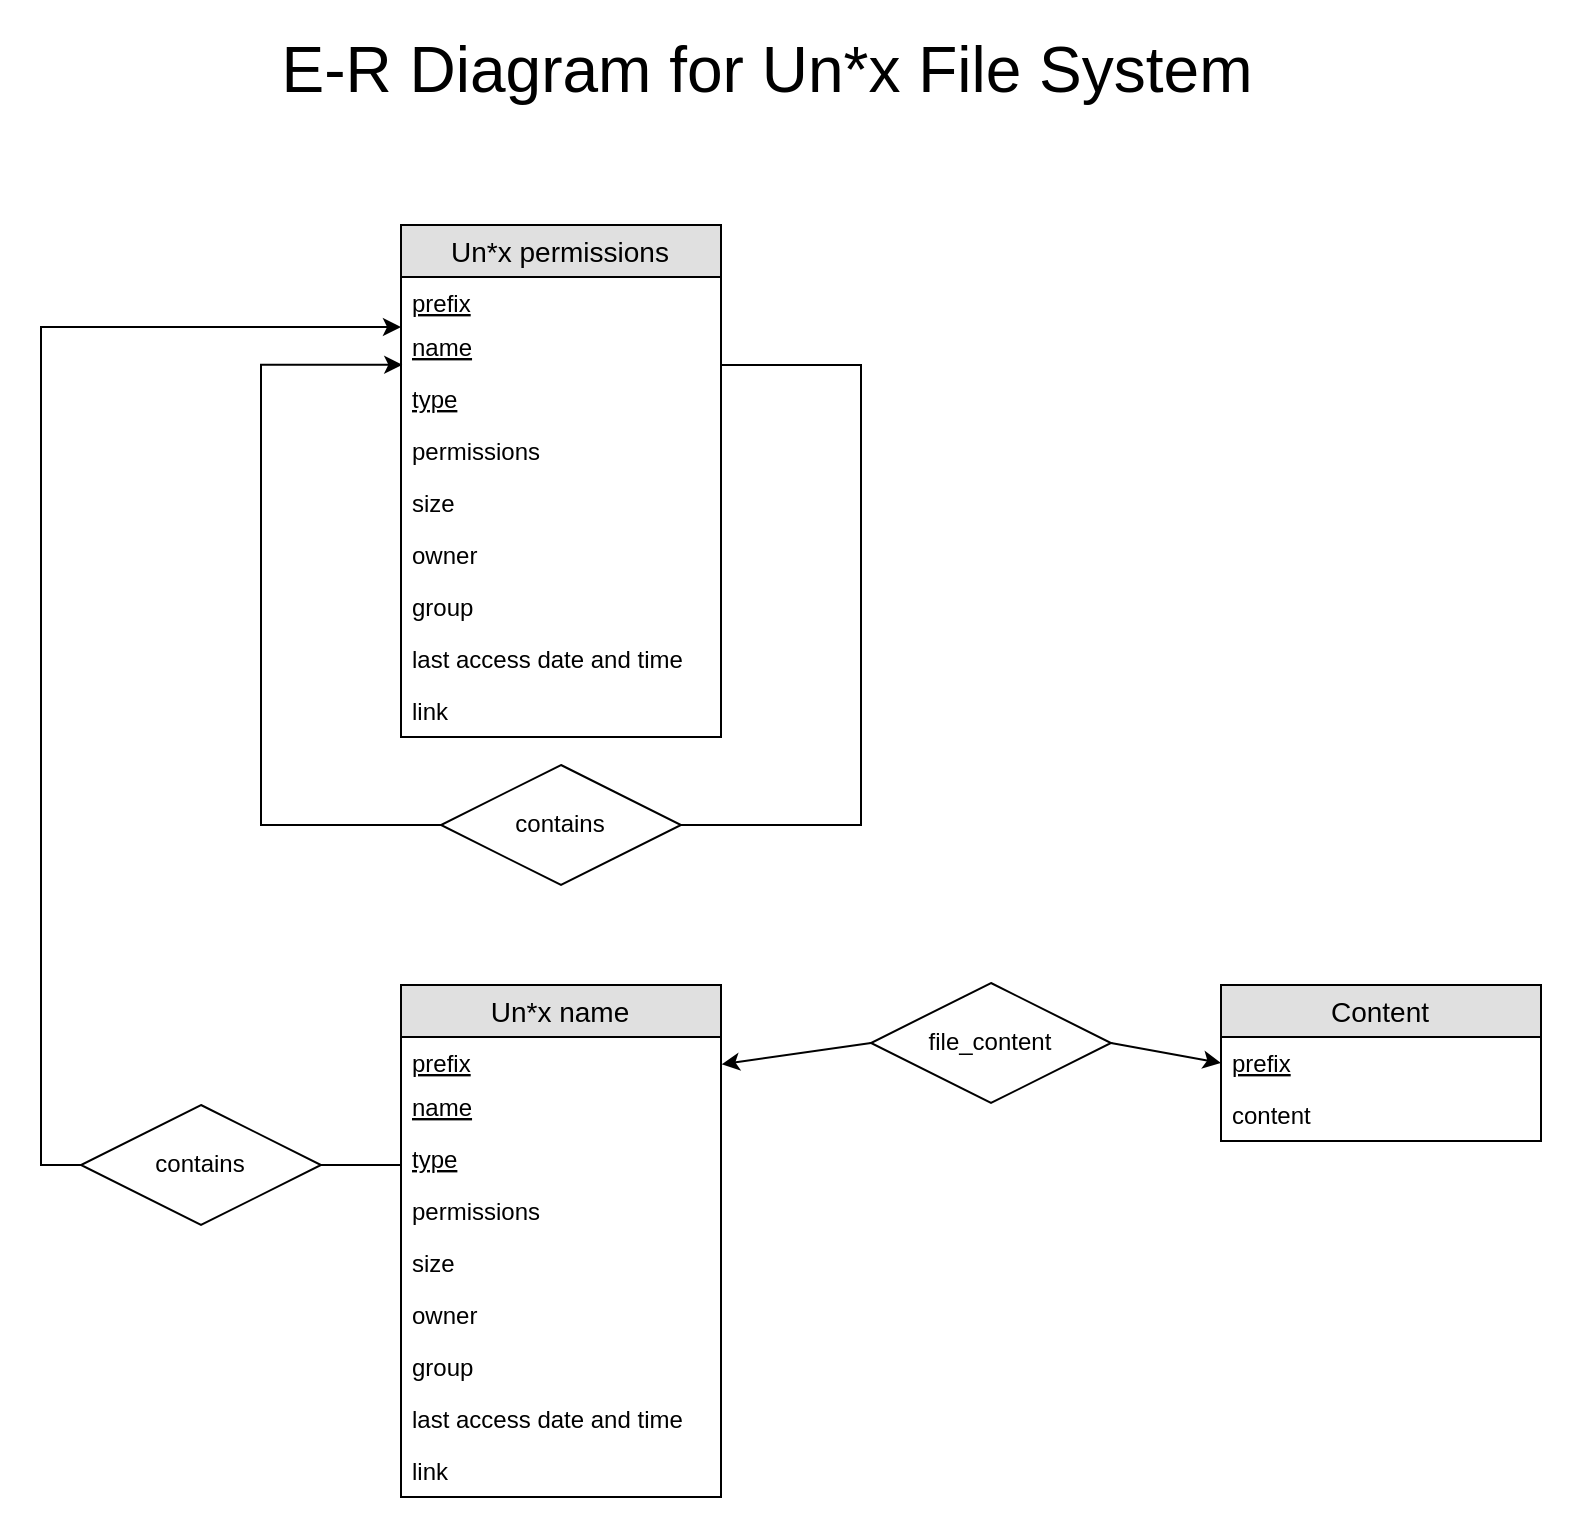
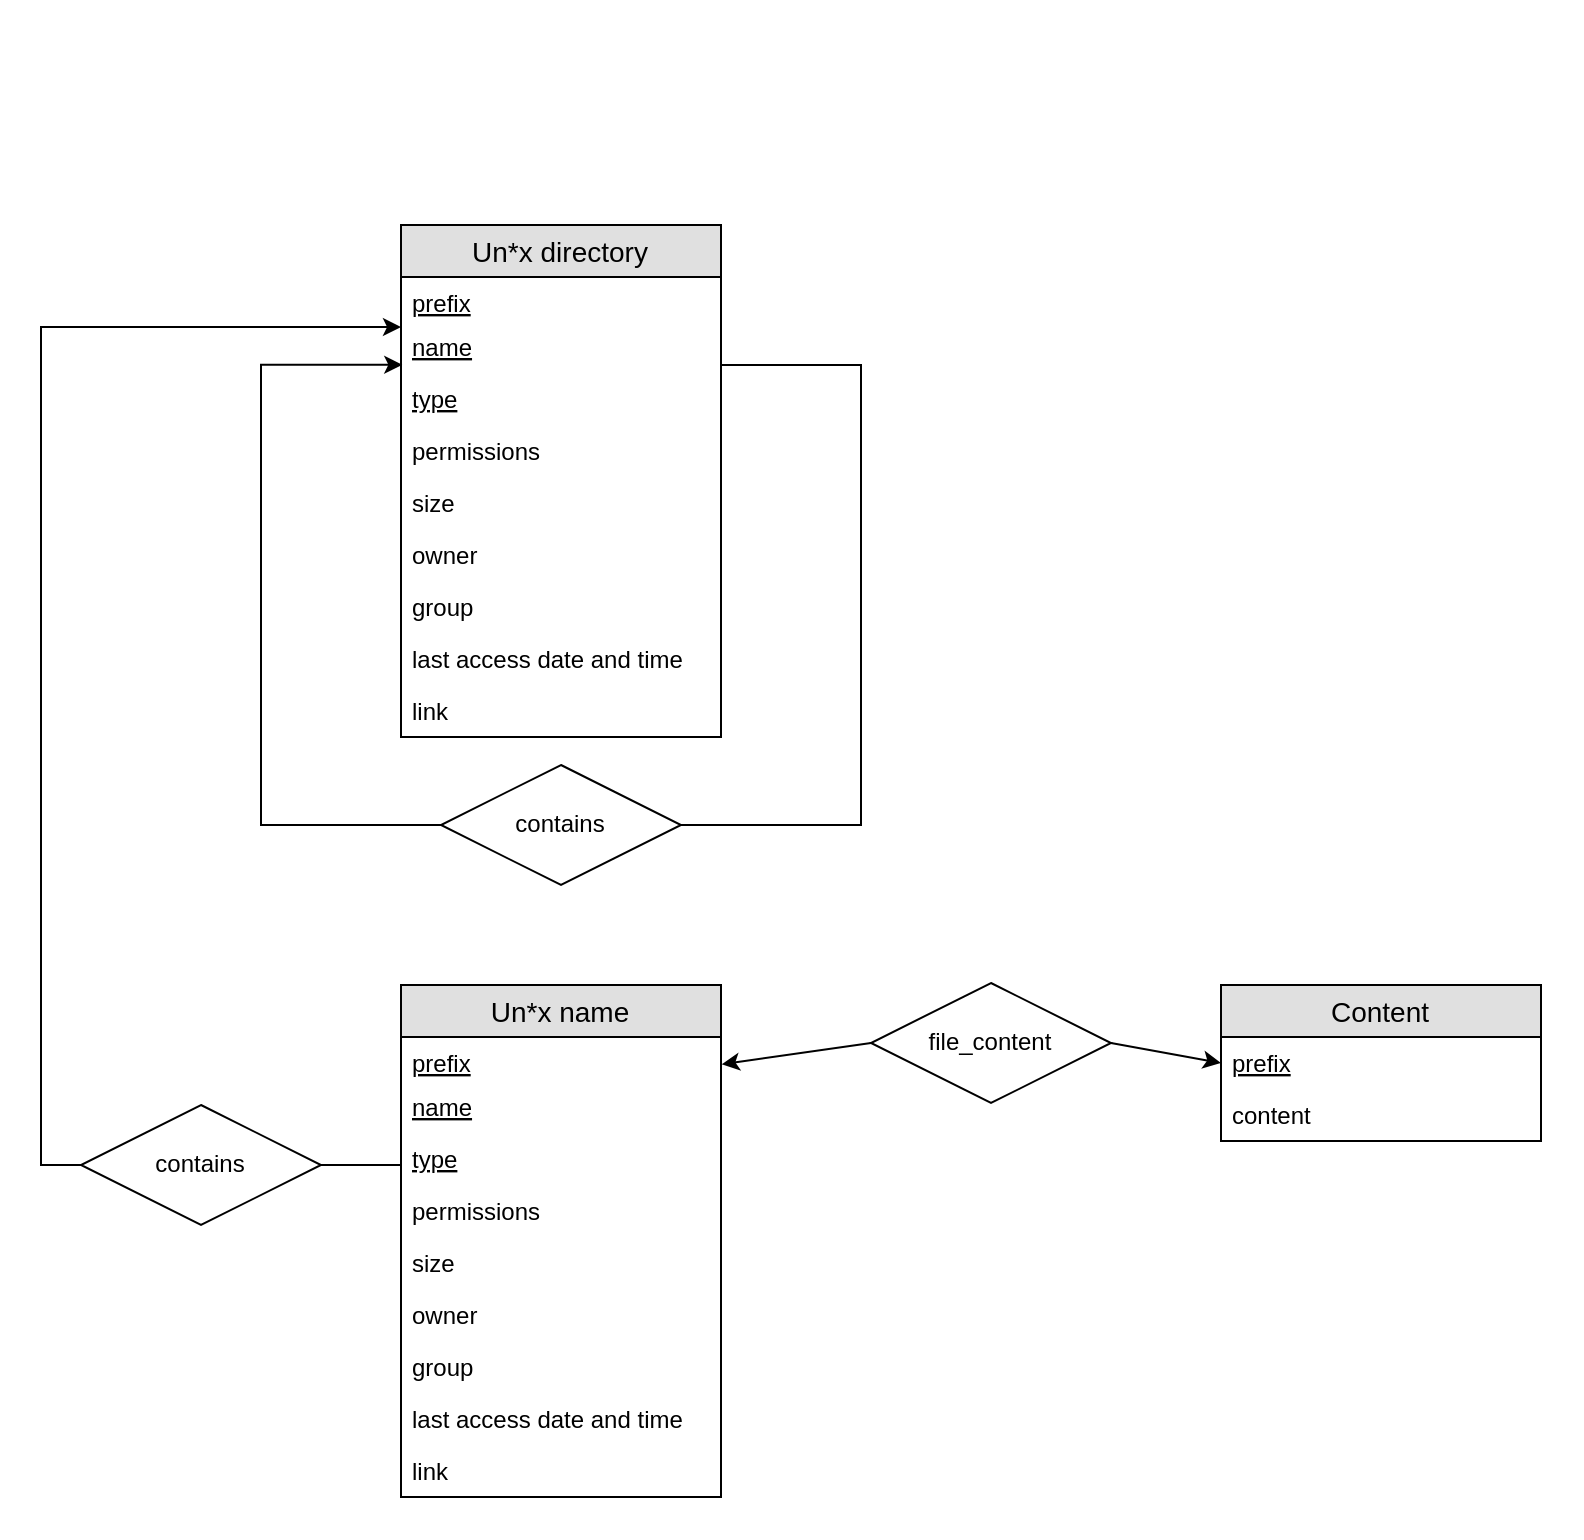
  <mxCell id="0" />
  <mxCell id="1" parent="0" />
- <mxCell id="2" value="&lt;font style=&quot;font-size: 32px&quot;&gt;E-R Diagram for Un*x File System&lt;/font&gt;" style="text;html=1;align=center;verticalAlign=middle;resizable=0;points=[];autosize=1;" parent="1" vertex="1"><mxGeometry x="133" y="20" width="500" height="30" as="geometry" /></mxCell>
- <mxCell id="3" value="Un*x permissions" style="swimlane;fontStyle=0;childLayout=stackLayout;horizontal=1;startSize=26;fillColor=#e0e0e0;horizontalStack=0;resizeParent=1;resizeParentMax=0;resizeLast=0;collapsible=1;marginBottom=0;swimlaneFillColor=#ffffff;align=center;fontSize=14;" parent="1" vertex="1"><mxGeometry x="200" y="112" width="160" height="256" as="geometry" /></mxCell>
+ <mxCell id="3" value="Un*x directory" style="swimlane;fontStyle=0;childLayout=stackLayout;horizontal=1;startSize=26;fillColor=#e0e0e0;horizontalStack=0;resizeParent=1;resizeParentMax=0;resizeLast=0;collapsible=1;marginBottom=0;swimlaneFillColor=#ffffff;align=center;fontSize=14;" parent="1" vertex="1"><mxGeometry x="200" y="112" width="160" height="256" as="geometry" /></mxCell>
  <mxCell id="4" value="prefix" style="text;strokeColor=none;fillColor=none;spacingLeft=4;spacingRight=4;overflow=hidden;rotatable=0;points=[[0,0.5],[1,0.5]];portConstraint=eastwest;fontSize=12;fontStyle=4" parent="3" vertex="1"><mxGeometry y="26" width="160" height="22" as="geometry" /></mxCell>
  <mxCell id="5" value="name" style="text;strokeColor=none;fillColor=none;spacingLeft=4;spacingRight=4;overflow=hidden;rotatable=0;points=[[0,0.5],[1,0.5]];portConstraint=eastwest;fontSize=12;fontStyle=4" parent="3" vertex="1"><mxGeometry y="48" width="160" height="26" as="geometry" /></mxCell>
  <mxCell id="6" value="type" style="text;strokeColor=none;fillColor=none;spacingLeft=4;spacingRight=4;overflow=hidden;rotatable=0;points=[[0,0.5],[1,0.5]];portConstraint=eastwest;fontSize=12;fontStyle=4" parent="3" vertex="1"><mxGeometry y="74" width="160" height="26" as="geometry" /></mxCell>
  <mxCell id="7" value="permissions" style="text;strokeColor=none;fillColor=none;spacingLeft=4;spacingRight=4;overflow=hidden;rotatable=0;points=[[0,0.5],[1,0.5]];portConstraint=eastwest;fontSize=12;" parent="3" vertex="1"><mxGeometry y="100" width="160" height="26" as="geometry" /></mxCell>
  <mxCell id="8" value="size" style="text;strokeColor=none;fillColor=none;spacingLeft=4;spacingRight=4;overflow=hidden;rotatable=0;points=[[0,0.5],[1,0.5]];portConstraint=eastwest;fontSize=12;" parent="3" vertex="1"><mxGeometry y="126" width="160" height="26" as="geometry" /></mxCell>
  <mxCell id="9" value="owner" style="text;strokeColor=none;fillColor=none;spacingLeft=4;spacingRight=4;overflow=hidden;rotatable=0;points=[[0,0.5],[1,0.5]];portConstraint=eastwest;fontSize=12;" parent="3" vertex="1"><mxGeometry y="152" width="160" height="26" as="geometry" /></mxCell>
  <mxCell id="10" value="group" style="text;strokeColor=none;fillColor=none;spacingLeft=4;spacingRight=4;overflow=hidden;rotatable=0;points=[[0,0.5],[1,0.5]];portConstraint=eastwest;fontSize=12;" parent="3" vertex="1"><mxGeometry y="178" width="160" height="26" as="geometry" /></mxCell>
  <mxCell id="11" value="last access date and time&#10;" style="text;strokeColor=none;fillColor=none;spacingLeft=4;spacingRight=4;overflow=hidden;rotatable=0;points=[[0,0.5],[1,0.5]];portConstraint=eastwest;fontSize=12;" parent="3" vertex="1"><mxGeometry y="204" width="160" height="26" as="geometry" /></mxCell>
  <mxCell id="12" value="link&#10;" style="text;strokeColor=none;fillColor=none;spacingLeft=4;spacingRight=4;overflow=hidden;rotatable=0;points=[[0,0.5],[1,0.5]];portConstraint=eastwest;fontSize=12;" parent="3" vertex="1"><mxGeometry y="230" width="160" height="26" as="geometry" /></mxCell>
  <mxCell id="13" value="Un*x name" style="swimlane;fontStyle=0;childLayout=stackLayout;horizontal=1;startSize=26;fillColor=#e0e0e0;horizontalStack=0;resizeParent=1;resizeParentMax=0;resizeLast=0;collapsible=1;marginBottom=0;swimlaneFillColor=#ffffff;align=center;fontSize=14;" parent="1" vertex="1"><mxGeometry x="200" y="492" width="160" height="256" as="geometry" /></mxCell>
  <mxCell id="14" value="prefix" style="text;strokeColor=none;fillColor=none;spacingLeft=4;spacingRight=4;overflow=hidden;rotatable=0;points=[[0,0.5],[1,0.5]];portConstraint=eastwest;fontSize=12;fontStyle=4" parent="13" vertex="1"><mxGeometry y="26" width="160" height="22" as="geometry" /></mxCell>
  <mxCell id="15" value="name" style="text;strokeColor=none;fillColor=none;spacingLeft=4;spacingRight=4;overflow=hidden;rotatable=0;points=[[0,0.5],[1,0.5]];portConstraint=eastwest;fontSize=12;fontStyle=4" parent="13" vertex="1"><mxGeometry y="48" width="160" height="26" as="geometry" /></mxCell>
  <mxCell id="16" value="type" style="text;strokeColor=none;fillColor=none;spacingLeft=4;spacingRight=4;overflow=hidden;rotatable=0;points=[[0,0.5],[1,0.5]];portConstraint=eastwest;fontSize=12;fontStyle=4" parent="13" vertex="1"><mxGeometry y="74" width="160" height="26" as="geometry" /></mxCell>
  <mxCell id="17" value="permissions" style="text;strokeColor=none;fillColor=none;spacingLeft=4;spacingRight=4;overflow=hidden;rotatable=0;points=[[0,0.5],[1,0.5]];portConstraint=eastwest;fontSize=12;" parent="13" vertex="1"><mxGeometry y="100" width="160" height="26" as="geometry" /></mxCell>
  <mxCell id="18" value="size" style="text;strokeColor=none;fillColor=none;spacingLeft=4;spacingRight=4;overflow=hidden;rotatable=0;points=[[0,0.5],[1,0.5]];portConstraint=eastwest;fontSize=12;" parent="13" vertex="1"><mxGeometry y="126" width="160" height="26" as="geometry" /></mxCell>
  <mxCell id="19" value="owner" style="text;strokeColor=none;fillColor=none;spacingLeft=4;spacingRight=4;overflow=hidden;rotatable=0;points=[[0,0.5],[1,0.5]];portConstraint=eastwest;fontSize=12;" parent="13" vertex="1"><mxGeometry y="152" width="160" height="26" as="geometry" /></mxCell>
  <mxCell id="20" value="group" style="text;strokeColor=none;fillColor=none;spacingLeft=4;spacingRight=4;overflow=hidden;rotatable=0;points=[[0,0.5],[1,0.5]];portConstraint=eastwest;fontSize=12;" parent="13" vertex="1"><mxGeometry y="178" width="160" height="26" as="geometry" /></mxCell>
  <mxCell id="21" value="last access date and time&#10;" style="text;strokeColor=none;fillColor=none;spacingLeft=4;spacingRight=4;overflow=hidden;rotatable=0;points=[[0,0.5],[1,0.5]];portConstraint=eastwest;fontSize=12;" parent="13" vertex="1"><mxGeometry y="204" width="160" height="26" as="geometry" /></mxCell>
  <mxCell id="22" value="link&#10;" style="text;strokeColor=none;fillColor=none;spacingLeft=4;spacingRight=4;overflow=hidden;rotatable=0;points=[[0,0.5],[1,0.5]];portConstraint=eastwest;fontSize=12;" parent="13" vertex="1"><mxGeometry y="230" width="160" height="26" as="geometry" /></mxCell>
  <mxCell id="23" value="file_content" style="shape=rhombus;perimeter=rhombusPerimeter;whiteSpace=wrap;html=1;align=center;" vertex="1" parent="1"><mxGeometry x="435" y="491" width="120" height="60" as="geometry" /></mxCell>
  <mxCell id="24" value="Content" style="swimlane;fontStyle=0;childLayout=stackLayout;horizontal=1;startSize=26;fillColor=#e0e0e0;horizontalStack=0;resizeParent=1;resizeParentMax=0;resizeLast=0;collapsible=1;marginBottom=0;swimlaneFillColor=#ffffff;align=center;fontSize=14;" vertex="1" parent="1"><mxGeometry x="610" y="492" width="160" height="78" as="geometry" /></mxCell>
  <mxCell id="25" value="prefix" style="text;strokeColor=none;fillColor=none;spacingLeft=4;spacingRight=4;overflow=hidden;rotatable=0;points=[[0,0.5],[1,0.5]];portConstraint=eastwest;fontSize=12;fontStyle=4" vertex="1" parent="24"><mxGeometry y="26" width="160" height="26" as="geometry" /></mxCell>
  <mxCell id="26" value="content" style="text;strokeColor=none;fillColor=none;spacingLeft=4;spacingRight=4;overflow=hidden;rotatable=0;points=[[0,0.5],[1,0.5]];portConstraint=eastwest;fontSize=12;" vertex="1" parent="24"><mxGeometry y="52" width="160" height="26" as="geometry" /></mxCell>
  <mxCell id="27" value="" style="endArrow=classic;html=1;exitX=0;exitY=0.5;exitDx=0;exitDy=0;entryX=1.002;entryY=-0.321;entryDx=0;entryDy=0;entryPerimeter=0;" edge="1" parent="1" source="23" target="15"><mxGeometry width="50" height="50" relative="1" as="geometry"><mxPoint x="360" y="622" as="sourcePoint" /><mxPoint x="364" y="540" as="targetPoint" /></mxGeometry></mxCell>
  <mxCell id="28" value="" style="endArrow=classic;html=1;exitX=1;exitY=0.5;exitDx=0;exitDy=0;entryX=0;entryY=0.5;entryDx=0;entryDy=0;" edge="1" parent="1" source="23" target="25"><mxGeometry width="50" height="50" relative="1" as="geometry"><mxPoint x="430" y="550" as="sourcePoint" /><mxPoint x="374" y="550" as="targetPoint" /></mxGeometry></mxCell>
  <mxCell id="29" value="contains" style="shape=rhombus;perimeter=rhombusPerimeter;whiteSpace=wrap;html=1;align=center;" vertex="1" parent="1"><mxGeometry x="220" y="382" width="120" height="60" as="geometry" /></mxCell>
  <mxCell id="30" value="" style="edgeStyle=segmentEdgeStyle;endArrow=classic;html=1;entryX=0.004;entryY=-0.159;entryDx=0;entryDy=0;entryPerimeter=0;exitX=0;exitY=0.5;exitDx=0;exitDy=0;rounded=0;" edge="1" parent="1" source="29" target="6"><mxGeometry width="50" height="50" relative="1" as="geometry"><mxPoint x="100" y="292" as="sourcePoint" /><mxPoint x="160" y="182" as="targetPoint" /><Array as="points"><mxPoint x="130" y="412" /><mxPoint x="130" y="182" /></Array></mxGeometry></mxCell>
  <mxCell id="31" value="" style="edgeStyle=elbowEdgeStyle;elbow=horizontal;endArrow=none;html=1;strokeColor=#000000;rounded=0;jumpStyle=arc;endFill=0;entryX=1;entryY=0.5;entryDx=0;entryDy=0;" edge="1" parent="1" target="29"><mxGeometry width="50" height="50" relative="1" as="geometry"><mxPoint x="360" y="182" as="sourcePoint" /><mxPoint x="410" y="382" as="targetPoint" /><Array as="points"><mxPoint x="430" y="302" /><mxPoint x="450" y="162" /><mxPoint x="520" y="332" /></Array></mxGeometry></mxCell>
  <mxCell id="32" value="contains" style="shape=rhombus;perimeter=rhombusPerimeter;whiteSpace=wrap;html=1;align=center;" vertex="1" parent="1"><mxGeometry x="40" y="552" width="120" height="60" as="geometry" /></mxCell>
  <mxCell id="33" value="" style="edgeStyle=segmentEdgeStyle;endArrow=classic;html=1;exitX=0;exitY=0.5;exitDx=0;exitDy=0;rounded=0;" edge="1" parent="1" source="32"><mxGeometry width="50" height="50" relative="1" as="geometry"><mxPoint x="230" y="422" as="sourcePoint" /><mxPoint x="200" y="163" as="targetPoint" /><Array as="points"><mxPoint x="20" y="163" /></Array></mxGeometry></mxCell>
  <mxCell id="34" value="" style="endArrow=none;html=1;strokeColor=#000000;exitX=1;exitY=0.5;exitDx=0;exitDy=0;" edge="1" parent="1" source="32"><mxGeometry width="50" height="50" relative="1" as="geometry"><mxPoint x="170" y="442" as="sourcePoint" /><mxPoint x="200" y="582" as="targetPoint" /></mxGeometry></mxCell>
